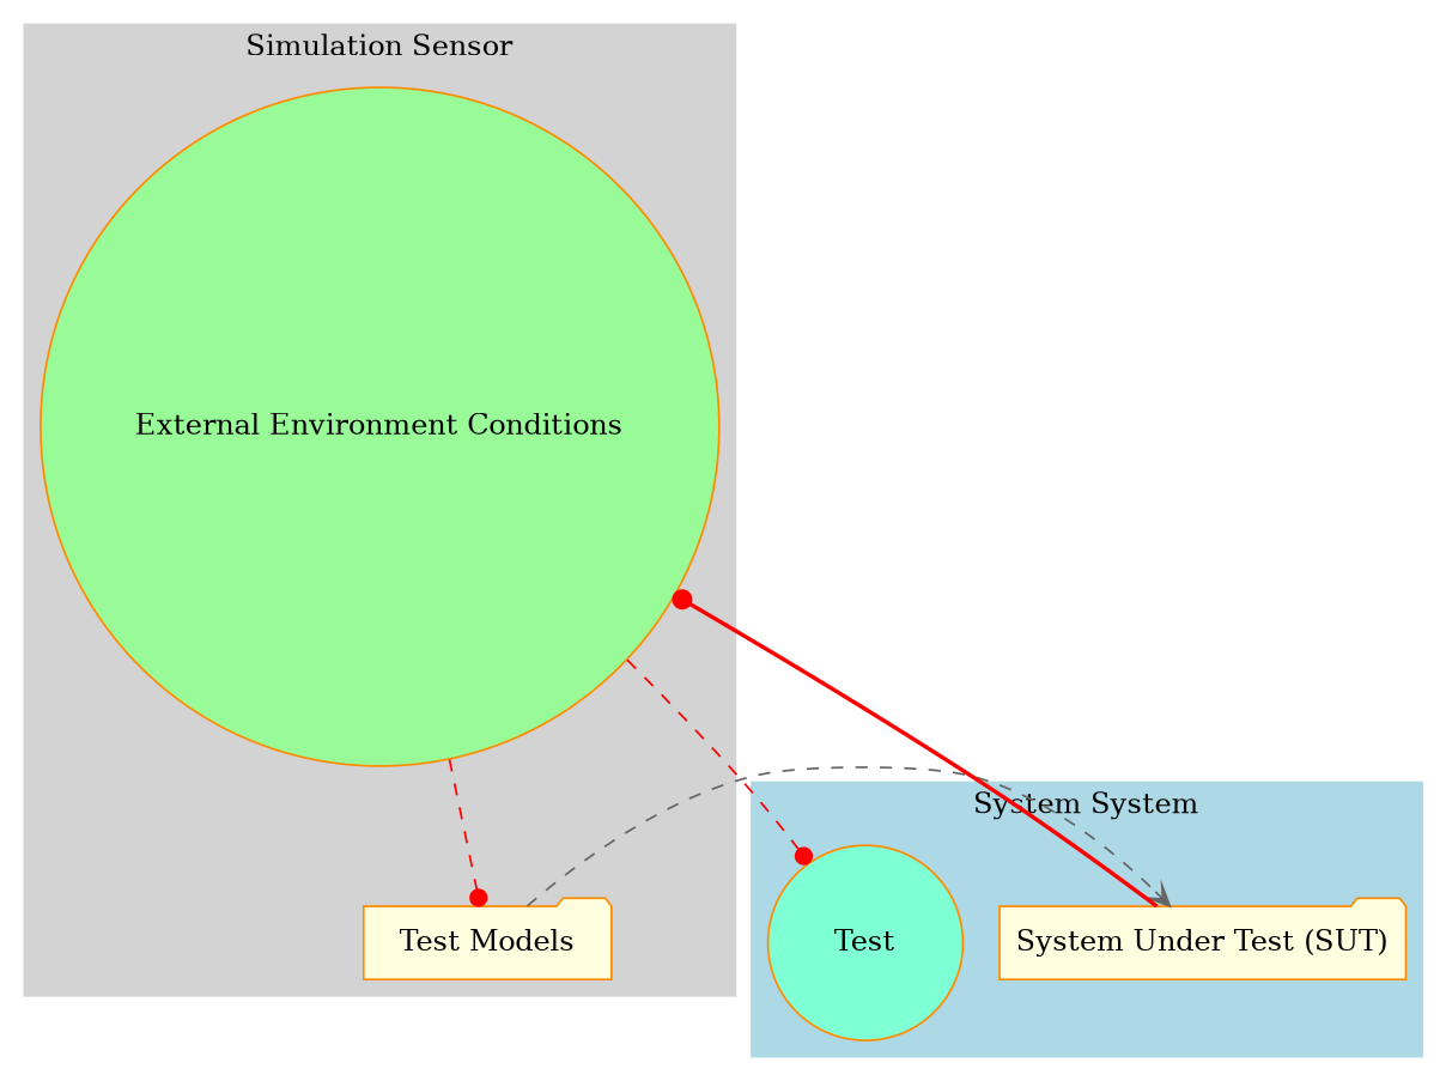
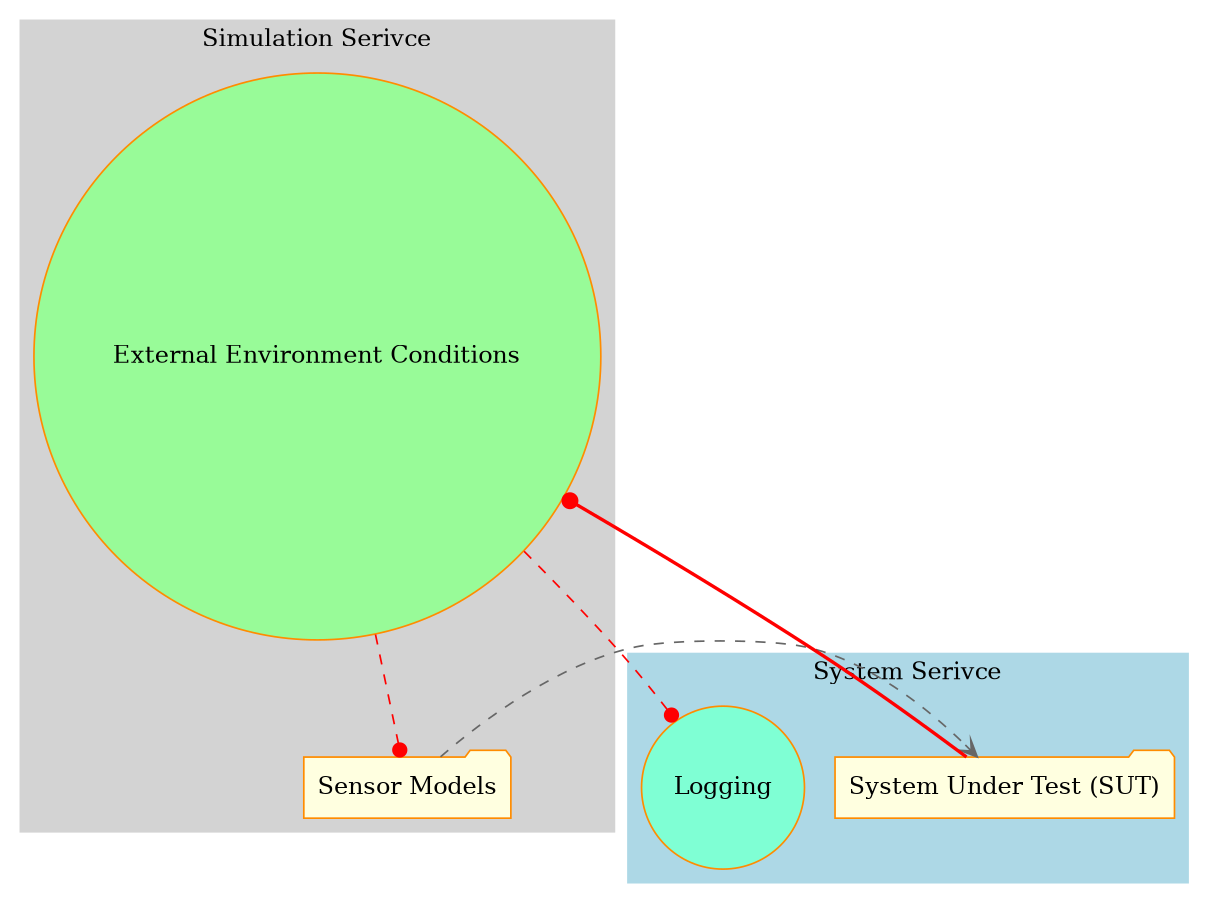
  digraph {
    node [color=darkorange fillcolor=lightyellow shape=circle style=filled]
    edge [arrowhead=dot color=red style=dashed]
    n1 [fillcolor=palegreen label="External Environment Conditions"]
-   n2 [label="Test Models" shape=folder]
+   n2 [label="Sensor Models" shape=folder]
    n3 [label="System Under Test (SUT)" shape=folder]
-   n4 [fillcolor=aquamarine label=Test]
+   n4 [fillcolor=aquamarine label=Logging]
    subgraph cluster_1 {
      color=lightgrey
-     label="Simulation Sensor"
+     label="Simulation Serivce"
      style=filled
      n1
      n2
    }
    subgraph cluster_2 {
      color=lightblue
-     label="System System"
+     label="System Serivce"
      style=filled
      n3
      n4
    }
    n1 -> n2
    n1 -> n4
    n2 -> n3 [arrowhead=vee color=gray40]
    n3 -> n1 [style=bold]
  }
